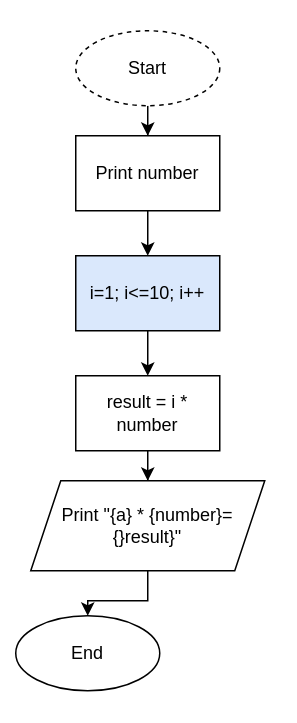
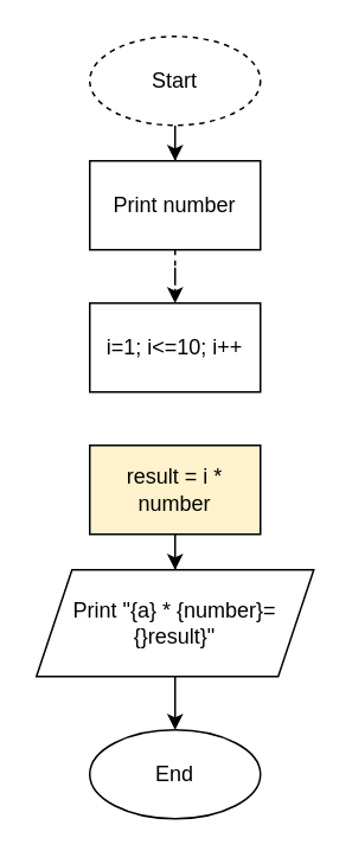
  <mxCell id="0" />
  <mxCell id="1" parent="0" />
  <mxCell id="2" value="" style="edgeStyle=orthogonalEdgeStyle;rounded=0;orthogonalLoop=1;jettySize=auto;html=1;" edge="1" parent="1" source="3" target="5"><mxGeometry relative="1" as="geometry" /></mxCell>
  <mxCell id="3" value="Start" style="ellipse;whiteSpace=wrap;html=1;dashed=1;" vertex="1" parent="1"><mxGeometry x="50" y="20" width="96" height="50" as="geometry" /></mxCell>
- <mxCell id="4" value="" style="edgeStyle=orthogonalEdgeStyle;rounded=0;orthogonalLoop=1;jettySize=auto;html=1;" edge="1" parent="1" source="5" target="7"><mxGeometry relative="1" as="geometry" /></mxCell>
+ <mxCell id="4" value="" style="edgeStyle=orthogonalEdgeStyle;rounded=0;orthogonalLoop=1;jettySize=auto;html=1;dashed=1;" edge="1" parent="1" source="5" target="7"><mxGeometry relative="1" as="geometry" /></mxCell>
  <mxCell id="5" value="Print number" style="whiteSpace=wrap;html=1;" vertex="1" parent="1"><mxGeometry x="50" y="90" width="96" height="50" as="geometry" /></mxCell>
- <mxCell id="6" value="" style="edgeStyle=orthogonalEdgeStyle;rounded=0;orthogonalLoop=1;jettySize=auto;html=1;" edge="1" parent="1" source="7" target="9"><mxGeometry relative="1" as="geometry" /></mxCell>
- <mxCell id="7" value="i=1; i&amp;lt;=10; i++" style="whiteSpace=wrap;html=1;fillColor=#dae8fc;" vertex="1" parent="1"><mxGeometry x="50" y="170" width="96" height="50" as="geometry" /></mxCell>
+ <mxCell id="7" value="i=1; i&amp;lt;=10; i++" style="whiteSpace=wrap;html=1;" vertex="1" parent="1"><mxGeometry x="50" y="170" width="96" height="50" as="geometry" /></mxCell>
  <mxCell id="8" value="" style="edgeStyle=orthogonalEdgeStyle;rounded=0;orthogonalLoop=1;jettySize=auto;html=1;" edge="1" parent="1" source="9" target="11"><mxGeometry relative="1" as="geometry" /></mxCell>
- <mxCell id="9" value="result = i * number" style="whiteSpace=wrap;html=1;" vertex="1" parent="1"><mxGeometry x="50" y="250" width="96" height="50" as="geometry" /></mxCell>
+ <mxCell id="9" value="result = i * number" style="whiteSpace=wrap;html=1;fillColor=#fff2cc;" vertex="1" parent="1"><mxGeometry x="50" y="250" width="96" height="50" as="geometry" /></mxCell>
  <mxCell id="10" value="" style="edgeStyle=orthogonalEdgeStyle;rounded=0;orthogonalLoop=1;jettySize=auto;html=1;" edge="1" parent="1" source="11" target="12"><mxGeometry relative="1" as="geometry" /></mxCell>
  <mxCell id="11" value="Print &quot;{a} * {number}={}result}&quot;" style="shape=parallelogram;perimeter=parallelogramPerimeter;whiteSpace=wrap;html=1;fixedSize=1;" vertex="1" parent="1"><mxGeometry x="20" y="320" width="156" height="60" as="geometry" /></mxCell>
- <mxCell id="12" value="End" style="ellipse;whiteSpace=wrap;html=1;" vertex="1" parent="1"><mxGeometry x="10" y="410" width="96" height="50" as="geometry" /></mxCell>
+ <mxCell id="12" value="End" style="ellipse;whiteSpace=wrap;html=1;" vertex="1" parent="1"><mxGeometry x="50" y="410" width="96" height="50" as="geometry" /></mxCell>
